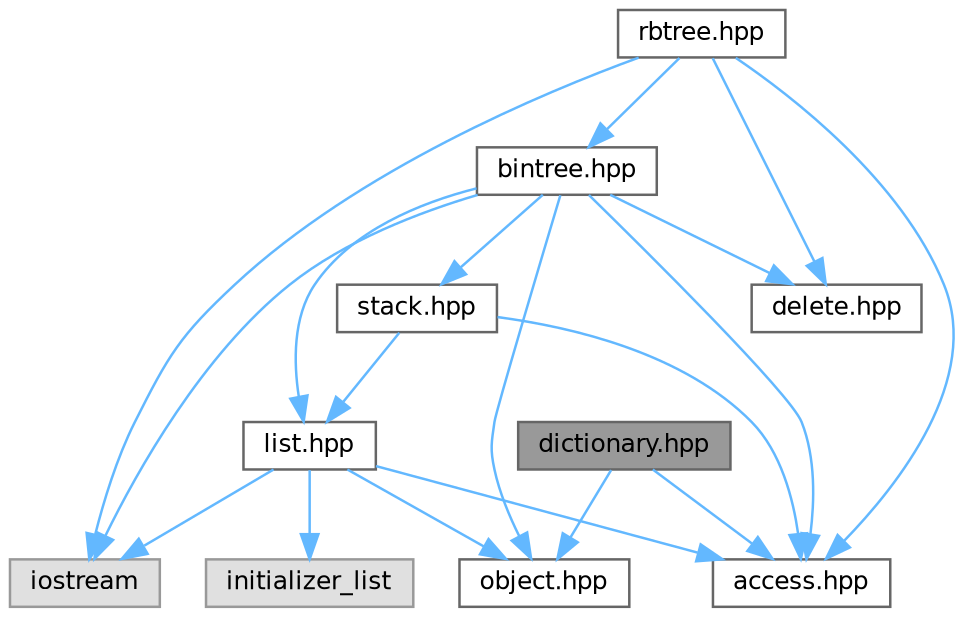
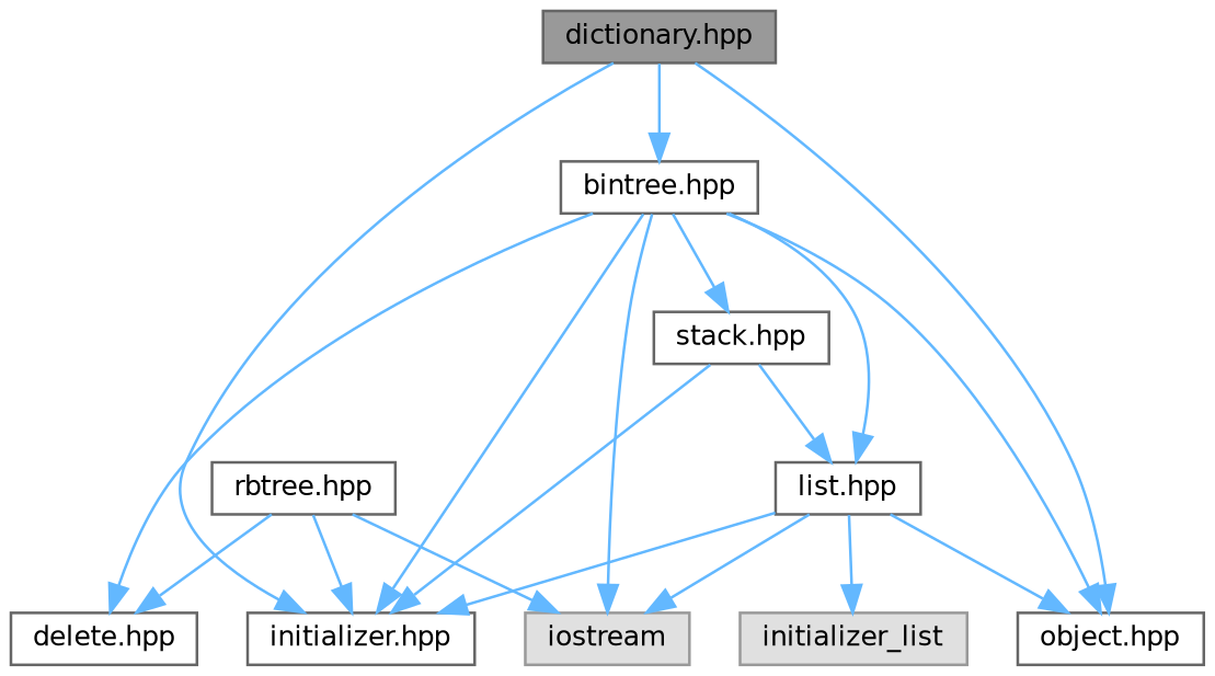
  digraph {
    node [color=grey40 fillcolor=white fontname=Helvetica fontsize=10 shape=box style=filled]
    edge [color=steelblue1 fontname=Helvetica fontsize=10 labelfontname=Helvetica labelfontsize=10 style=solid]
    n1 [color=gray40 fillcolor=grey60 fontcolor=black height=0.2 label="dictionary.hpp" width=0.4]
-   n2 [height=0.2 label="access.hpp" width=0.4]
+   n2 [height=0.2 label="initializer.hpp" width=0.4]
    n3 [height=0.2 label="object.hpp" width=0.4]
    n4 [height=0.2 label="rbtree.hpp" width=0.4]
    n5 [height=0.2 label="bintree.hpp" width=0.4]
    n6 [height=0.2 label="delete.hpp" width=0.4]
    n7 [color=grey60 fillcolor="#E0E0E0" height=0.2 label=iostream width=0.4]
    n8 [height=0.2 label="list.hpp" width=0.4]
    n9 [height=0.2 label="stack.hpp" width=0.4]
    n10 [color=grey60 fillcolor="#E0E0E0" height=0.2 label=initializer_list width=0.4]
    n1 -> n2
    n1 -> n3
    n4 -> n2
-   n4 -> n5
+   n1 -> n5
    n4 -> n6
    n4 -> n7
    n5 -> n2
    n5 -> n3
    n5 -> n6
    n5 -> n7
    n5 -> n8
    n5 -> n9
    n8 -> n2
    n8 -> n3
    n8 -> n7
    n8 -> n10
    n9 -> n2
    n9 -> n8
  }
